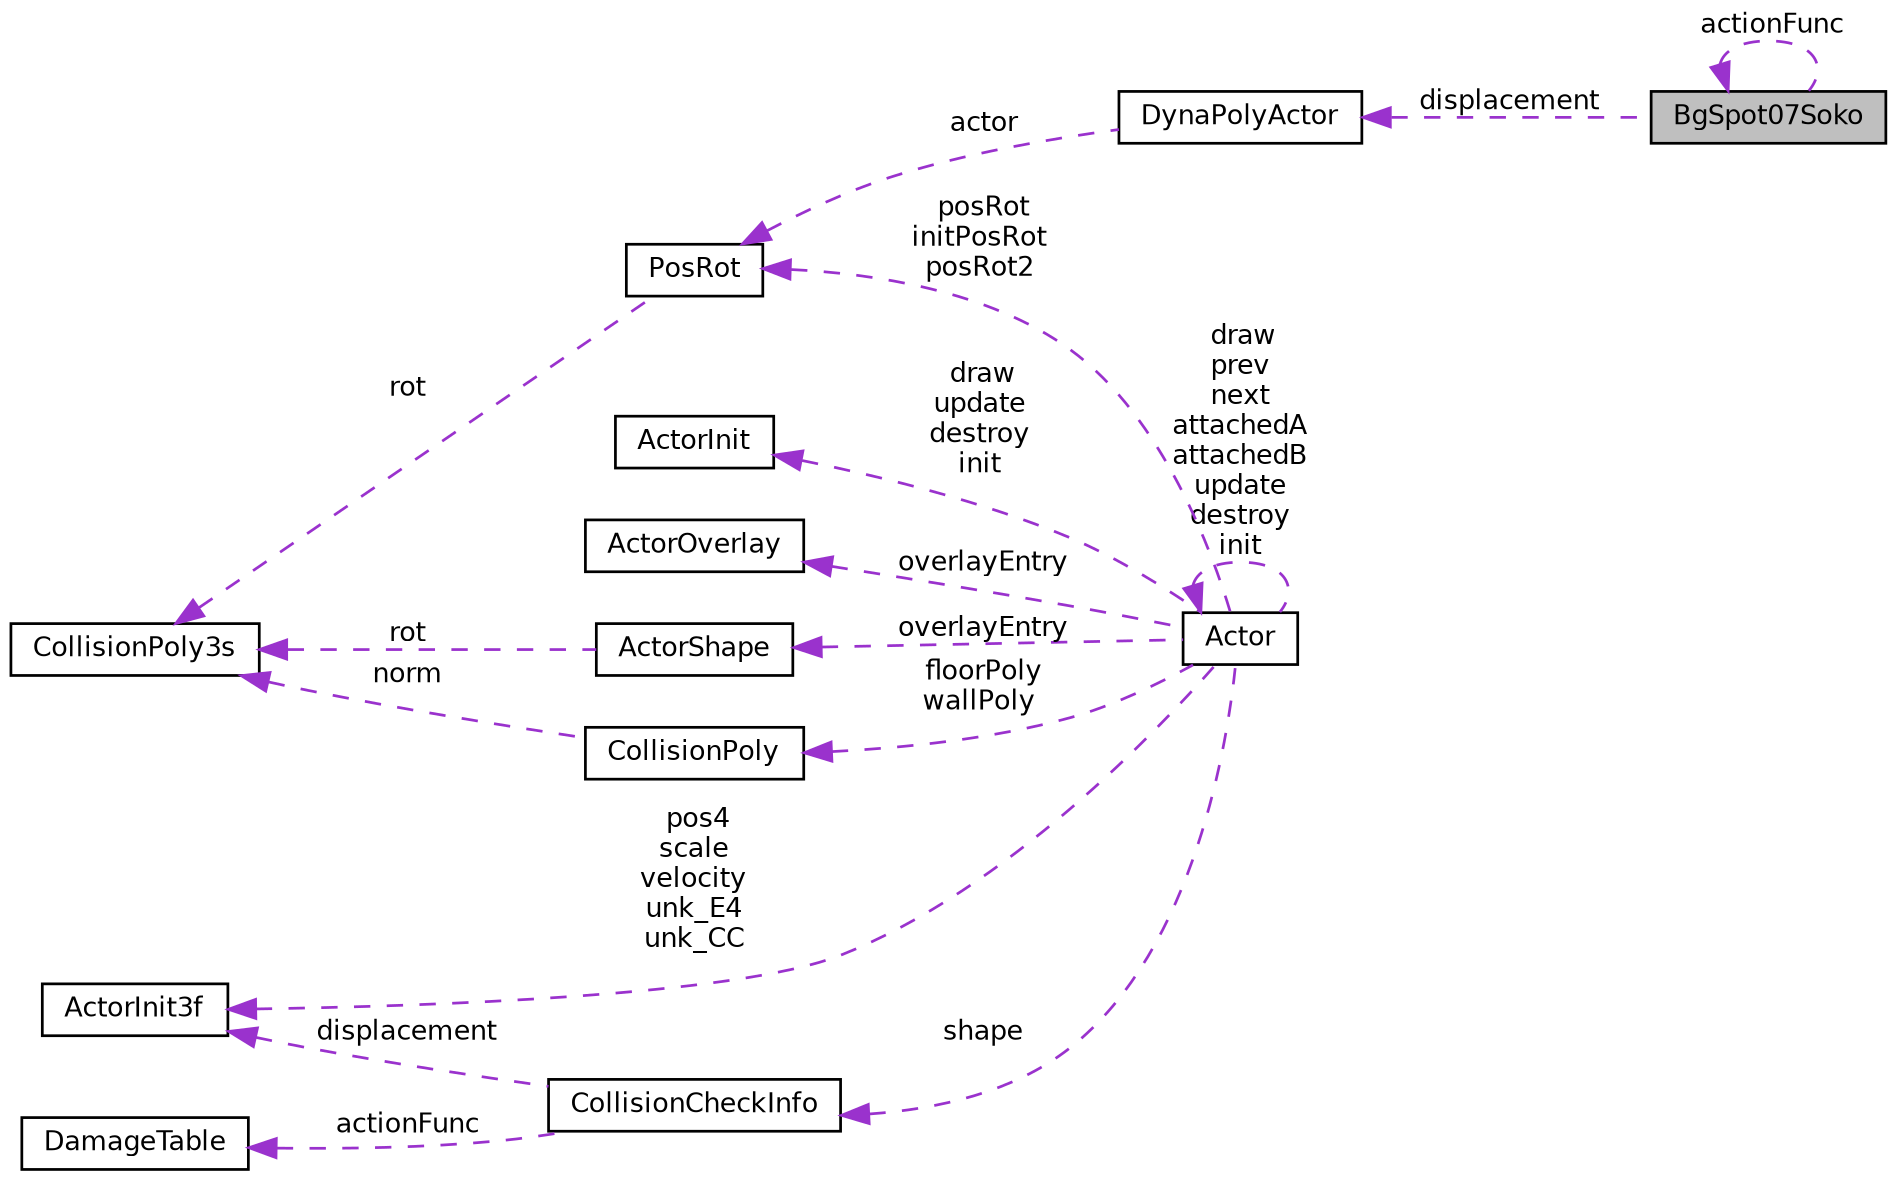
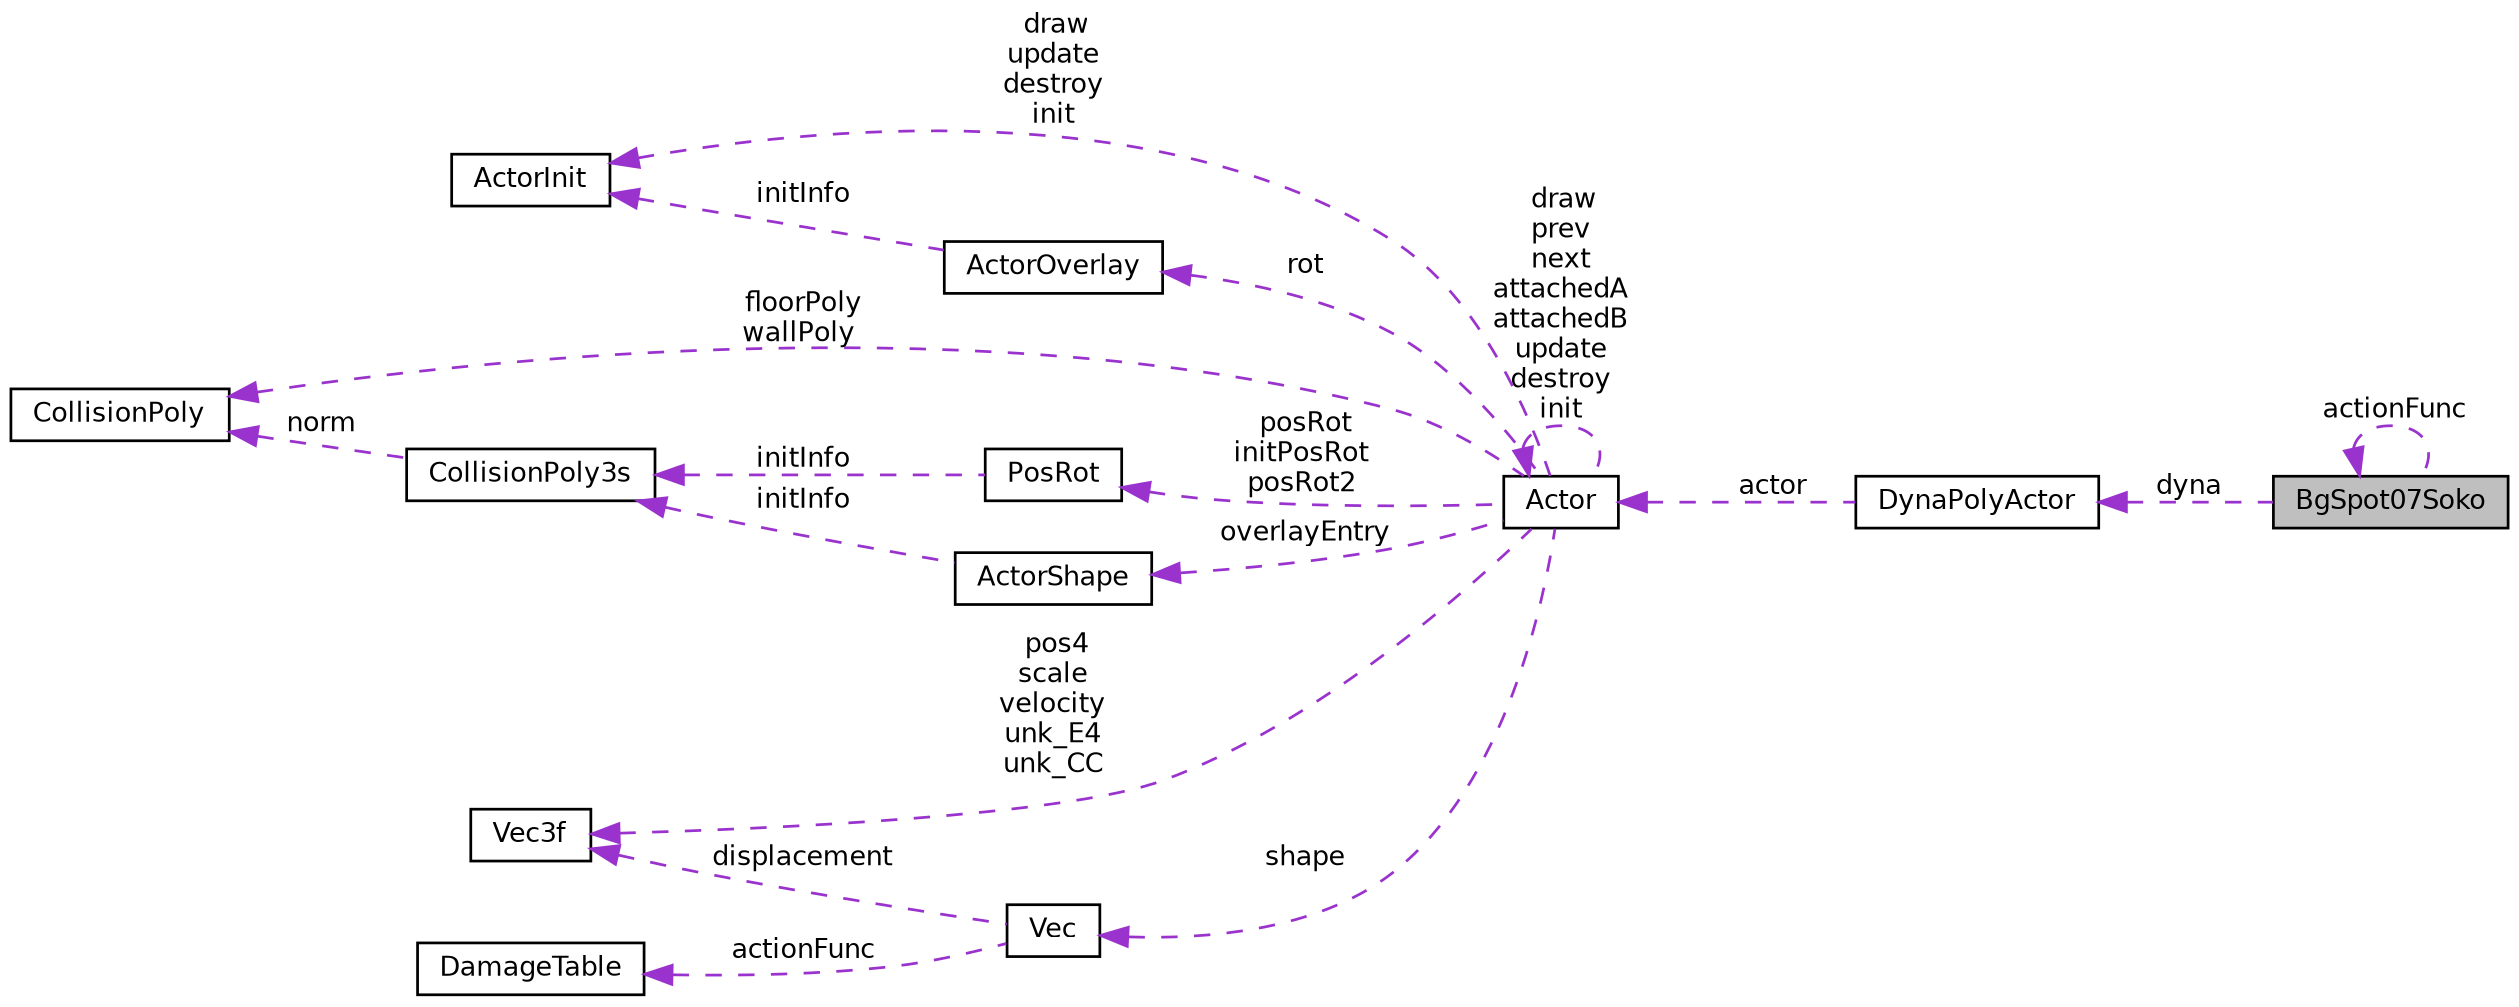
  digraph {
    rankdir=LR
    node [color=black fillcolor=white fontname=Helvetica fontsize=10 shape=record style=filled]
    edge [color=darkorchid3 dir=back fontname=Helvetica fontsize=10 labelfontname=Helvetica labelfontsize=10 style=dashed]
    n1 [fillcolor=grey75 fontcolor=black height=0.2 label=BgSpot07Soko width=0.4]
    n2 [height=0.2 label=DynaPolyActor width=0.4]
    n3 [height=0.2 label=Actor width=0.4]
    n4 [height=0.2 label=ActorInit width=0.4]
    n5 [height=0.2 label=ActorOverlay width=0.4]
    n6 [height=0.2 label=PosRot width=0.4]
    n7 [height=0.2 label=CollisionPoly3s width=0.4]
    n8 [height=0.2 label=ActorShape width=0.4]
    n9 [height=0.2 label=CollisionPoly width=0.4]
-   n10 [height=0.2 label=ActorInit3f width=0.4]
-   n11 [height=0.2 label=CollisionCheckInfo width=0.4]
+   n10 [height=0.2 label=Vec3f width=0.4]
+   n11 [height=0.2 label=Vec width=0.4]
    n12 [height=0.2 label=DamageTable width=0.4]
    n1 -> n1 [label=" actionFunc"]
-   n2 -> n1 [label=" displacement"]
-   n6 -> n2 [label=" actor"]
+   n2 -> n1 [label=" dyna"]
+   n3 -> n2 [label=" actor"]
    n3 -> n3 [label=" draw\nprev\nnext\nattachedA\nattachedB\nupdate\ndestroy\ninit"]
    n4 -> n3 [label=" draw\nupdate\ndestroy\ninit"]
-   n5 -> n3 [label=" overlayEntry"]
+   n4 -> n5 [label=" initInfo"]
+   n5 -> n3 [label=" rot"]
    n6 -> n3 [label=" posRot\ninitPosRot\nposRot2"]
-   n7 -> n6 [label=" rot"]
-   n7 -> n8 [label=" rot"]
-   n7 -> n9 [label=" norm"]
+   n7 -> n6 [label=" initInfo"]
+   n7 -> n8 [label=" initInfo"]
+   n9 -> n7 [label=" norm"]
    n8 -> n3 [label=" overlayEntry"]
    n9 -> n3 [label=" floorPoly\nwallPoly"]
    n10 -> n3 [label=" pos4\nscale\nvelocity\nunk_E4\nunk_CC"]
    n10 -> n11 [label=" displacement"]
    n11 -> n3 [label=" shape"]
    n12 -> n11 [label=" actionFunc"]
  }
